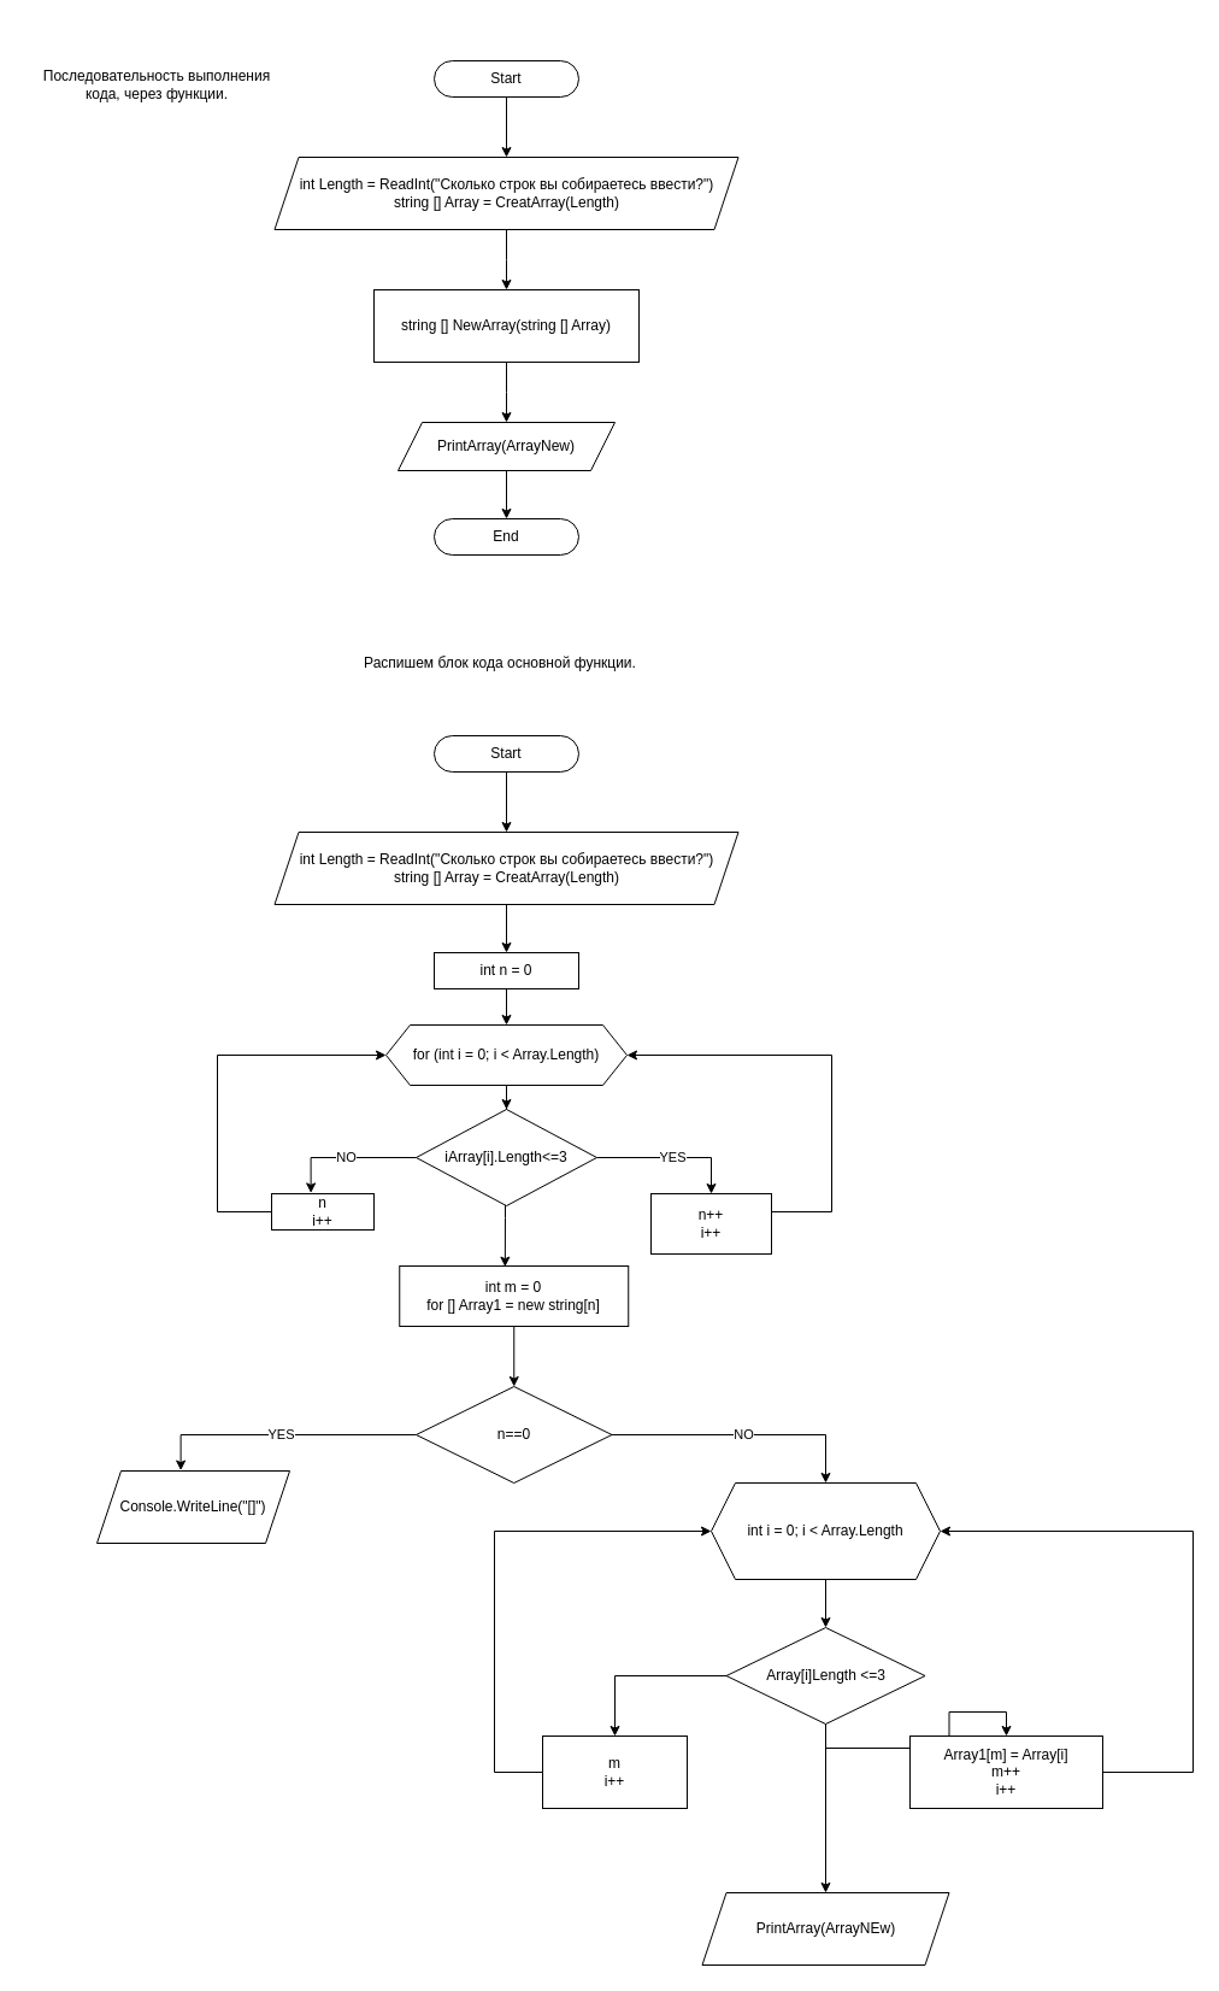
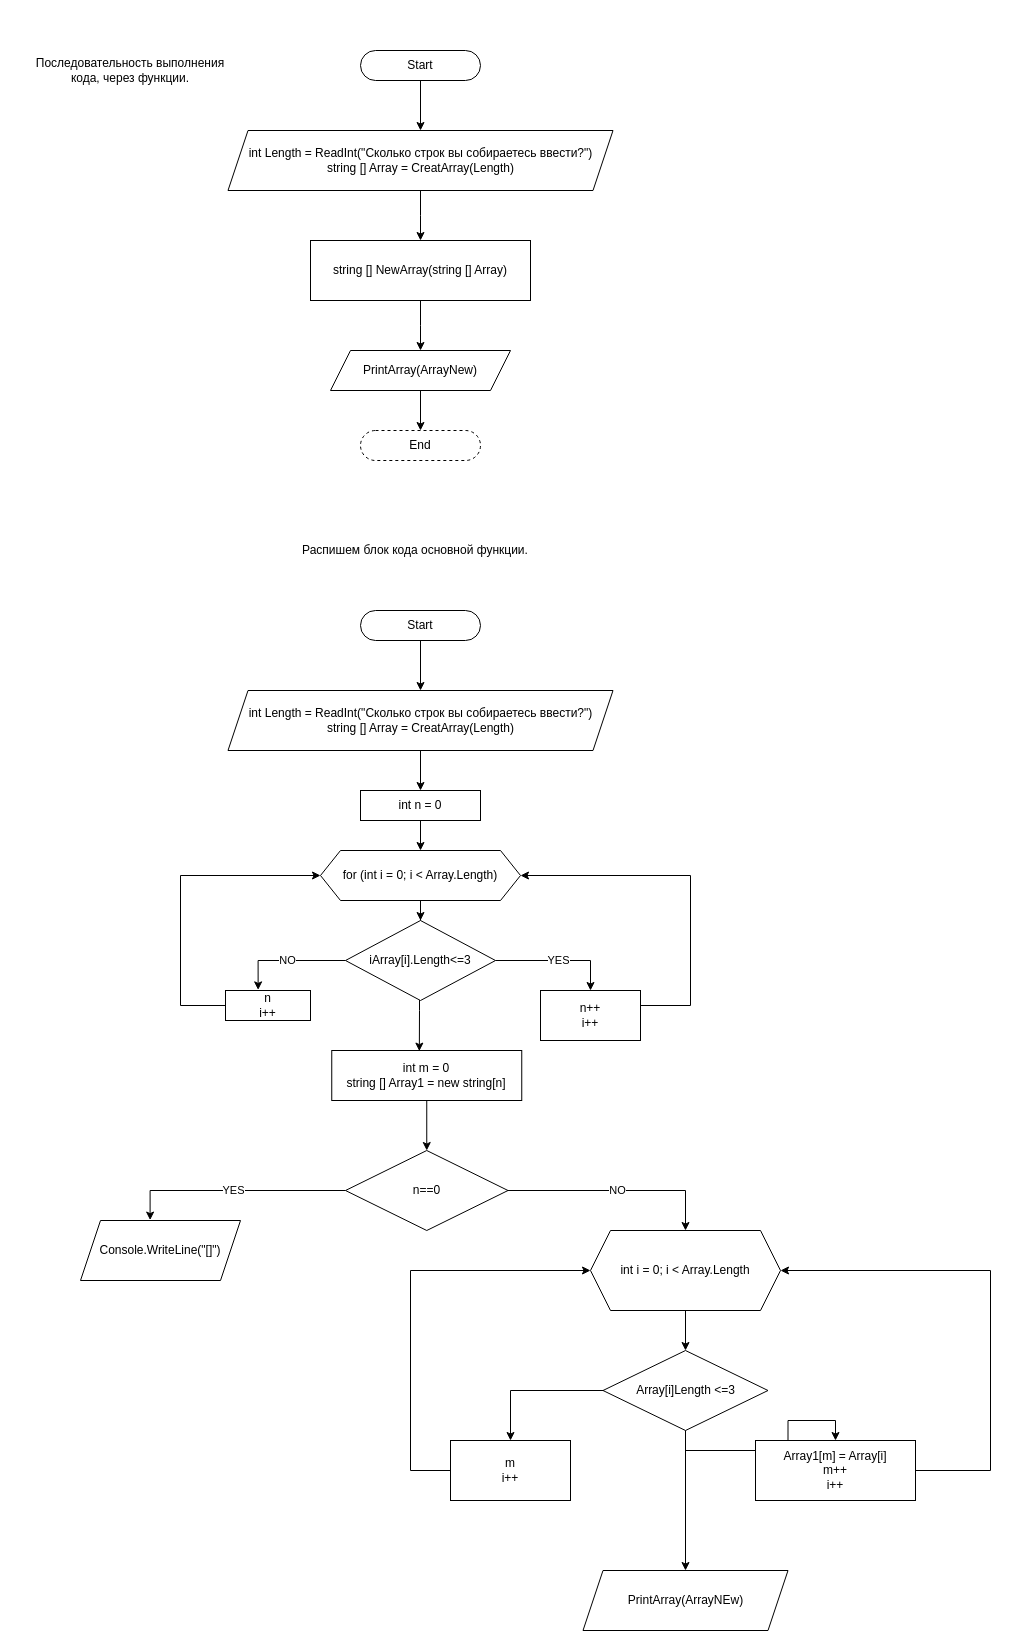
  <mxCell id="0" />
  <mxCell id="1" parent="0" />
  <mxCell id="2" style="edgeStyle=orthogonalEdgeStyle;rounded=0;orthogonalLoop=1;jettySize=auto;html=1;entryX=0.5;entryY=0;entryDx=0;entryDy=0;" edge="1" parent="1" source="3" target="5"><mxGeometry relative="1" as="geometry" /></mxCell>
  <mxCell id="3" value="Start" style="rounded=1;whiteSpace=wrap;html=1;arcSize=50;" vertex="1" parent="1"><mxGeometry x="360" y="50" width="120" height="30" as="geometry" /></mxCell>
  <mxCell id="4" style="edgeStyle=orthogonalEdgeStyle;rounded=0;orthogonalLoop=1;jettySize=auto;html=1;" edge="1" parent="1" source="5"><mxGeometry relative="1" as="geometry"><mxPoint x="420" y="240" as="targetPoint" /></mxGeometry></mxCell>
  <mxCell id="5" value="int Length = ReadInt(&quot;Сколько строк вы собираетесь ввести?&quot;)&lt;br&gt;string [] Array = CreatArray(Length)" style="shape=parallelogram;perimeter=parallelogramPerimeter;whiteSpace=wrap;html=1;fixedSize=1;" vertex="1" parent="1"><mxGeometry x="227.5" y="130" width="385" height="60" as="geometry" /></mxCell>
  <mxCell id="6" style="edgeStyle=orthogonalEdgeStyle;rounded=0;orthogonalLoop=1;jettySize=auto;html=1;" edge="1" parent="1" source="7"><mxGeometry relative="1" as="geometry"><mxPoint x="420" y="350" as="targetPoint" /></mxGeometry></mxCell>
  <mxCell id="7" value="string [] NewArray(string [] Array)" style="rounded=0;whiteSpace=wrap;html=1;" vertex="1" parent="1"><mxGeometry x="310" y="240" width="220" height="60" as="geometry" /></mxCell>
- <mxCell id="8" value="End" style="rounded=1;whiteSpace=wrap;html=1;arcSize=50;" vertex="1" parent="1"><mxGeometry x="360" y="430" width="120" height="30" as="geometry" /></mxCell>
+ <mxCell id="8" value="End" style="rounded=1;whiteSpace=wrap;html=1;arcSize=50;dashed=1;" vertex="1" parent="1"><mxGeometry x="360" y="430" width="120" height="30" as="geometry" /></mxCell>
  <mxCell id="9" style="edgeStyle=orthogonalEdgeStyle;rounded=0;orthogonalLoop=1;jettySize=auto;html=1;entryX=0.5;entryY=0;entryDx=0;entryDy=0;" edge="1" parent="1" source="10" target="8"><mxGeometry relative="1" as="geometry" /></mxCell>
  <mxCell id="10" value="PrintArray(ArrayNew)" style="shape=parallelogram;perimeter=parallelogramPerimeter;whiteSpace=wrap;html=1;fixedSize=1;" vertex="1" parent="1"><mxGeometry x="330" y="350" width="180" height="40" as="geometry" /></mxCell>
  <mxCell id="11" value="Последовательность выполнения кода, через функции." style="text;html=1;strokeColor=none;fillColor=none;align=center;verticalAlign=middle;whiteSpace=wrap;rounded=0;" vertex="1" parent="1"><mxGeometry x="20" width="220" height="100" as="geometry" y="20" /></mxCell>
  <mxCell id="12" value="Распишем блок кода основной функции." style="text;html=1;strokeColor=none;fillColor=none;align=center;verticalAlign=middle;whiteSpace=wrap;rounded=0;" vertex="1" parent="1"><mxGeometry x="290" y="520" width="250" height="60" as="geometry" /></mxCell>
  <mxCell id="13" style="edgeStyle=orthogonalEdgeStyle;rounded=0;orthogonalLoop=1;jettySize=auto;html=1;" edge="1" parent="1" source="14" target="16"><mxGeometry relative="1" as="geometry" /></mxCell>
  <mxCell id="14" value="Start" style="rounded=1;whiteSpace=wrap;html=1;arcSize=50;" vertex="1" parent="1"><mxGeometry x="360" y="610" width="120" height="30" as="geometry" /></mxCell>
  <mxCell id="15" style="edgeStyle=orthogonalEdgeStyle;rounded=0;orthogonalLoop=1;jettySize=auto;html=1;entryX=0.5;entryY=0;entryDx=0;entryDy=0;" edge="1" parent="1" source="16" target="18"><mxGeometry relative="1" as="geometry" /></mxCell>
  <mxCell id="16" value="int Length = ReadInt(&quot;Сколько строк вы собираетесь ввести?&quot;)&lt;br&gt;string [] Array = CreatArray(Length)" style="shape=parallelogram;perimeter=parallelogramPerimeter;whiteSpace=wrap;html=1;fixedSize=1;" vertex="1" parent="1"><mxGeometry x="227.5" y="690" width="385" height="60" as="geometry" /></mxCell>
  <mxCell id="17" style="edgeStyle=orthogonalEdgeStyle;rounded=0;orthogonalLoop=1;jettySize=auto;html=1;entryX=0.5;entryY=0;entryDx=0;entryDy=0;" edge="1" parent="1" source="18" target="20"><mxGeometry relative="1" as="geometry" /></mxCell>
  <mxCell id="18" value="int n = 0" style="rounded=0;whiteSpace=wrap;html=1;" vertex="1" parent="1"><mxGeometry x="360" y="790" width="120" height="30" as="geometry" /></mxCell>
  <mxCell id="19" style="edgeStyle=orthogonalEdgeStyle;rounded=0;orthogonalLoop=1;jettySize=auto;html=1;entryX=0.5;entryY=0;entryDx=0;entryDy=0;" edge="1" parent="1" source="20" target="24"><mxGeometry relative="1" as="geometry" /></mxCell>
  <mxCell id="20" value="for (int i = 0; i &amp;lt; Array.Length)" style="shape=hexagon;perimeter=hexagonPerimeter2;whiteSpace=wrap;html=1;fixedSize=1;" vertex="1" parent="1"><mxGeometry x="320" y="850" width="200" height="50" as="geometry" /></mxCell>
  <mxCell id="21" value="YES" style="edgeStyle=orthogonalEdgeStyle;rounded=0;orthogonalLoop=1;jettySize=auto;html=1;entryX=0.5;entryY=0;entryDx=0;entryDy=0;" edge="1" parent="1" source="24" target="26"><mxGeometry relative="1" as="geometry" /></mxCell>
  <mxCell id="22" value="NO" style="edgeStyle=orthogonalEdgeStyle;rounded=0;orthogonalLoop=1;jettySize=auto;html=1;entryX=0.384;entryY=-0.02;entryDx=0;entryDy=0;entryPerimeter=0;" edge="1" parent="1" source="24" target="28"><mxGeometry relative="1" as="geometry" /></mxCell>
  <mxCell id="23" style="edgeStyle=orthogonalEdgeStyle;rounded=0;orthogonalLoop=1;jettySize=auto;html=1;entryX=0.461;entryY=0.012;entryDx=0;entryDy=0;entryPerimeter=0;" edge="1" parent="1" source="24" target="30"><mxGeometry relative="1" as="geometry"><Array as="points"><mxPoint x="419" y="1010" /><mxPoint x="419" y="1010" /></Array></mxGeometry></mxCell>
  <mxCell id="24" value="iArray[i].Length&amp;lt;=3" style="rhombus;whiteSpace=wrap;html=1;" vertex="1" parent="1"><mxGeometry x="345" y="920" width="150" height="80" as="geometry" /></mxCell>
  <mxCell id="25" style="edgeStyle=orthogonalEdgeStyle;rounded=0;orthogonalLoop=1;jettySize=auto;html=1;entryX=1;entryY=0.5;entryDx=0;entryDy=0;" edge="1" parent="1" source="26" target="20"><mxGeometry relative="1" as="geometry"><Array as="points"><mxPoint x="690" y="1005" /><mxPoint x="690" y="875" /></Array></mxGeometry></mxCell>
  <mxCell id="26" value="n++&lt;br&gt;i++" style="rounded=0;whiteSpace=wrap;html=1;" vertex="1" parent="1"><mxGeometry x="540" y="990" width="100" height="50" as="geometry" /></mxCell>
  <mxCell id="27" style="edgeStyle=orthogonalEdgeStyle;rounded=0;orthogonalLoop=1;jettySize=auto;html=1;entryX=0;entryY=0.5;entryDx=0;entryDy=0;" edge="1" parent="1" source="28" target="20"><mxGeometry relative="1" as="geometry"><Array as="points"><mxPoint x="180" y="1005" /><mxPoint x="180" y="875" /></Array></mxGeometry></mxCell>
  <mxCell id="28" value="n&lt;br&gt;i++" style="rounded=0;whiteSpace=wrap;html=1;" vertex="1" parent="1"><mxGeometry x="225" y="990" width="85" height="30" as="geometry" /></mxCell>
  <mxCell id="29" style="edgeStyle=orthogonalEdgeStyle;rounded=0;orthogonalLoop=1;jettySize=auto;html=1;entryX=0.5;entryY=0;entryDx=0;entryDy=0;" edge="1" parent="1" source="30" target="33"><mxGeometry relative="1" as="geometry" /></mxCell>
- <mxCell id="30" value="int m = 0&lt;br&gt;for [] Array1 = new string[n]" style="rounded=0;whiteSpace=wrap;html=1;" vertex="1" parent="1"><mxGeometry x="331.25" y="1050" width="190" height="50" as="geometry" /></mxCell>
+ <mxCell id="30" value="int m = 0&lt;br&gt;string [] Array1 = new string[n]" style="rounded=0;whiteSpace=wrap;html=1;" vertex="1" parent="1"><mxGeometry x="331.25" y="1050" width="190" height="50" as="geometry" /></mxCell>
  <mxCell id="31" value="YES" style="edgeStyle=orthogonalEdgeStyle;rounded=0;orthogonalLoop=1;jettySize=auto;html=1;entryX=0.435;entryY=-0.007;entryDx=0;entryDy=0;entryPerimeter=0;" edge="1" parent="1" source="33" target="34"><mxGeometry relative="1" as="geometry" /></mxCell>
  <mxCell id="32" value="NO" style="edgeStyle=orthogonalEdgeStyle;rounded=0;orthogonalLoop=1;jettySize=auto;html=1;entryX=0.5;entryY=0;entryDx=0;entryDy=0;" edge="1" parent="1" source="33" target="36"><mxGeometry relative="1" as="geometry" /></mxCell>
  <mxCell id="33" value="n==0" style="rhombus;whiteSpace=wrap;html=1;" vertex="1" parent="1"><mxGeometry x="345" y="1150" width="162.5" height="80" as="geometry" /></mxCell>
  <mxCell id="34" value="Console.WriteLine(&quot;[]&quot;)" style="shape=parallelogram;perimeter=parallelogramPerimeter;whiteSpace=wrap;html=1;fixedSize=1;" vertex="1" parent="1"><mxGeometry x="80" y="1220" width="160" height="60" as="geometry" /></mxCell>
  <mxCell id="35" style="edgeStyle=orthogonalEdgeStyle;rounded=0;orthogonalLoop=1;jettySize=auto;html=1;entryX=0.5;entryY=0;entryDx=0;entryDy=0;" edge="1" parent="1" source="36" target="40"><mxGeometry relative="1" as="geometry" /></mxCell>
  <mxCell id="36" value="int i = 0; i &amp;lt; Array.Length" style="shape=hexagon;perimeter=hexagonPerimeter2;whiteSpace=wrap;html=1;fixedSize=1;" vertex="1" parent="1"><mxGeometry x="590" y="1230" width="190" height="80" as="geometry" /></mxCell>
  <mxCell id="37" value="YES" style="edgeStyle=orthogonalEdgeStyle;rounded=0;orthogonalLoop=1;jettySize=auto;html=1;entryX=0.5;entryY=0;entryDx=0;entryDy=0;" edge="1" parent="1" source="40" target="42"><mxGeometry relative="1" as="geometry" /></mxCell>
  <mxCell id="38" style="edgeStyle=orthogonalEdgeStyle;rounded=0;orthogonalLoop=1;jettySize=auto;html=1;entryX=0.5;entryY=0;entryDx=0;entryDy=0;" edge="1" parent="1" source="40" target="44"><mxGeometry relative="1" as="geometry" /></mxCell>
  <mxCell id="39" style="edgeStyle=orthogonalEdgeStyle;rounded=0;orthogonalLoop=1;jettySize=auto;html=1;" edge="1" parent="1" source="40" target="45"><mxGeometry relative="1" as="geometry"><mxPoint x="685" y="1560" as="targetPoint" /></mxGeometry></mxCell>
  <mxCell id="40" value="Array[i]Length &amp;lt;=3" style="rhombus;whiteSpace=wrap;html=1;" vertex="1" parent="1"><mxGeometry x="602.5" y="1350" width="165" height="80" as="geometry" /></mxCell>
  <mxCell id="41" style="edgeStyle=orthogonalEdgeStyle;rounded=0;orthogonalLoop=1;jettySize=auto;html=1;entryX=1;entryY=0.5;entryDx=0;entryDy=0;" edge="1" parent="1" source="42" target="36"><mxGeometry relative="1" as="geometry"><Array as="points"><mxPoint x="990" y="1470" /><mxPoint x="990" y="1270" /></Array></mxGeometry></mxCell>
  <mxCell id="42" value="Array1[m] = Array[i]&lt;br&gt;m++&lt;br&gt;i++" style="rounded=0;whiteSpace=wrap;html=1;" vertex="1" parent="1"><mxGeometry x="755" y="1440" width="160" height="60" as="geometry" /></mxCell>
  <mxCell id="43" style="edgeStyle=orthogonalEdgeStyle;rounded=0;orthogonalLoop=1;jettySize=auto;html=1;entryX=0;entryY=0.5;entryDx=0;entryDy=0;" edge="1" parent="1" source="44" target="36"><mxGeometry relative="1" as="geometry"><Array as="points"><mxPoint x="410" y="1470" /><mxPoint x="410" y="1270" /></Array></mxGeometry></mxCell>
  <mxCell id="44" value="m&lt;br&gt;i++" style="rounded=0;whiteSpace=wrap;html=1;" vertex="1" parent="1"><mxGeometry x="450" y="1440" width="120" height="60" as="geometry" /></mxCell>
  <mxCell id="45" value="PrintArray(ArrayNEw)" style="shape=parallelogram;perimeter=parallelogramPerimeter;whiteSpace=wrap;html=1;fixedSize=1;" vertex="1" parent="1"><mxGeometry x="582.5" y="1570" width="205" height="60" as="geometry" /></mxCell>
